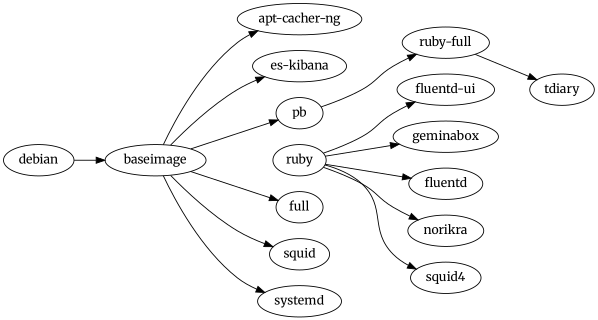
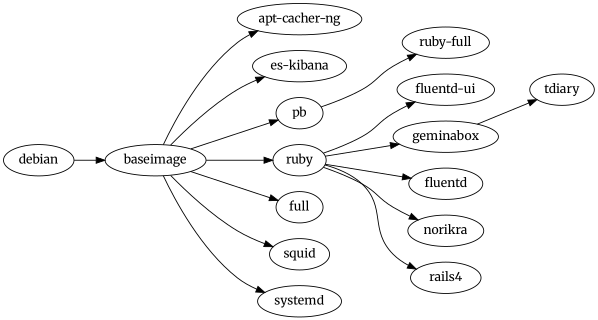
  digraph {
    fontname=Merriweather
    rankdir=LR
    node [fontname=Merriweather]
    edge [fontname=Merriweather]
    n1 [label="apt-cacher-ng"]
    n2 [label=baseimage]
    n3 [label="es-kibana"]
    n4 [label=pb]
    n5 [label=ruby]
    n6 [label=full]
    n7 [label=squid]
    n8 [label=systemd]
    n9 [label="ruby-full"]
    n10 [label="fluentd-ui"]
    n11 [label=geminabox]
    n12 [label=fluentd]
    n13 [label=norikra]
-   n14 [label=squid4]
+   n14 [label=rails4]
    n15 [label=debian]
    n16 [label=tdiary]
    n2 -> n1
    n2 -> n3
    n2 -> n4
+   n2 -> n5
    n2 -> n6
    n2 -> n7
    n2 -> n8
    n4 -> n9
    n5 -> n10
    n5 -> n11
    n5 -> n12
    n5 -> n13
    n5 -> n14
-   n9 -> n16
+   n11 -> n16
    n15 -> n2
  }
